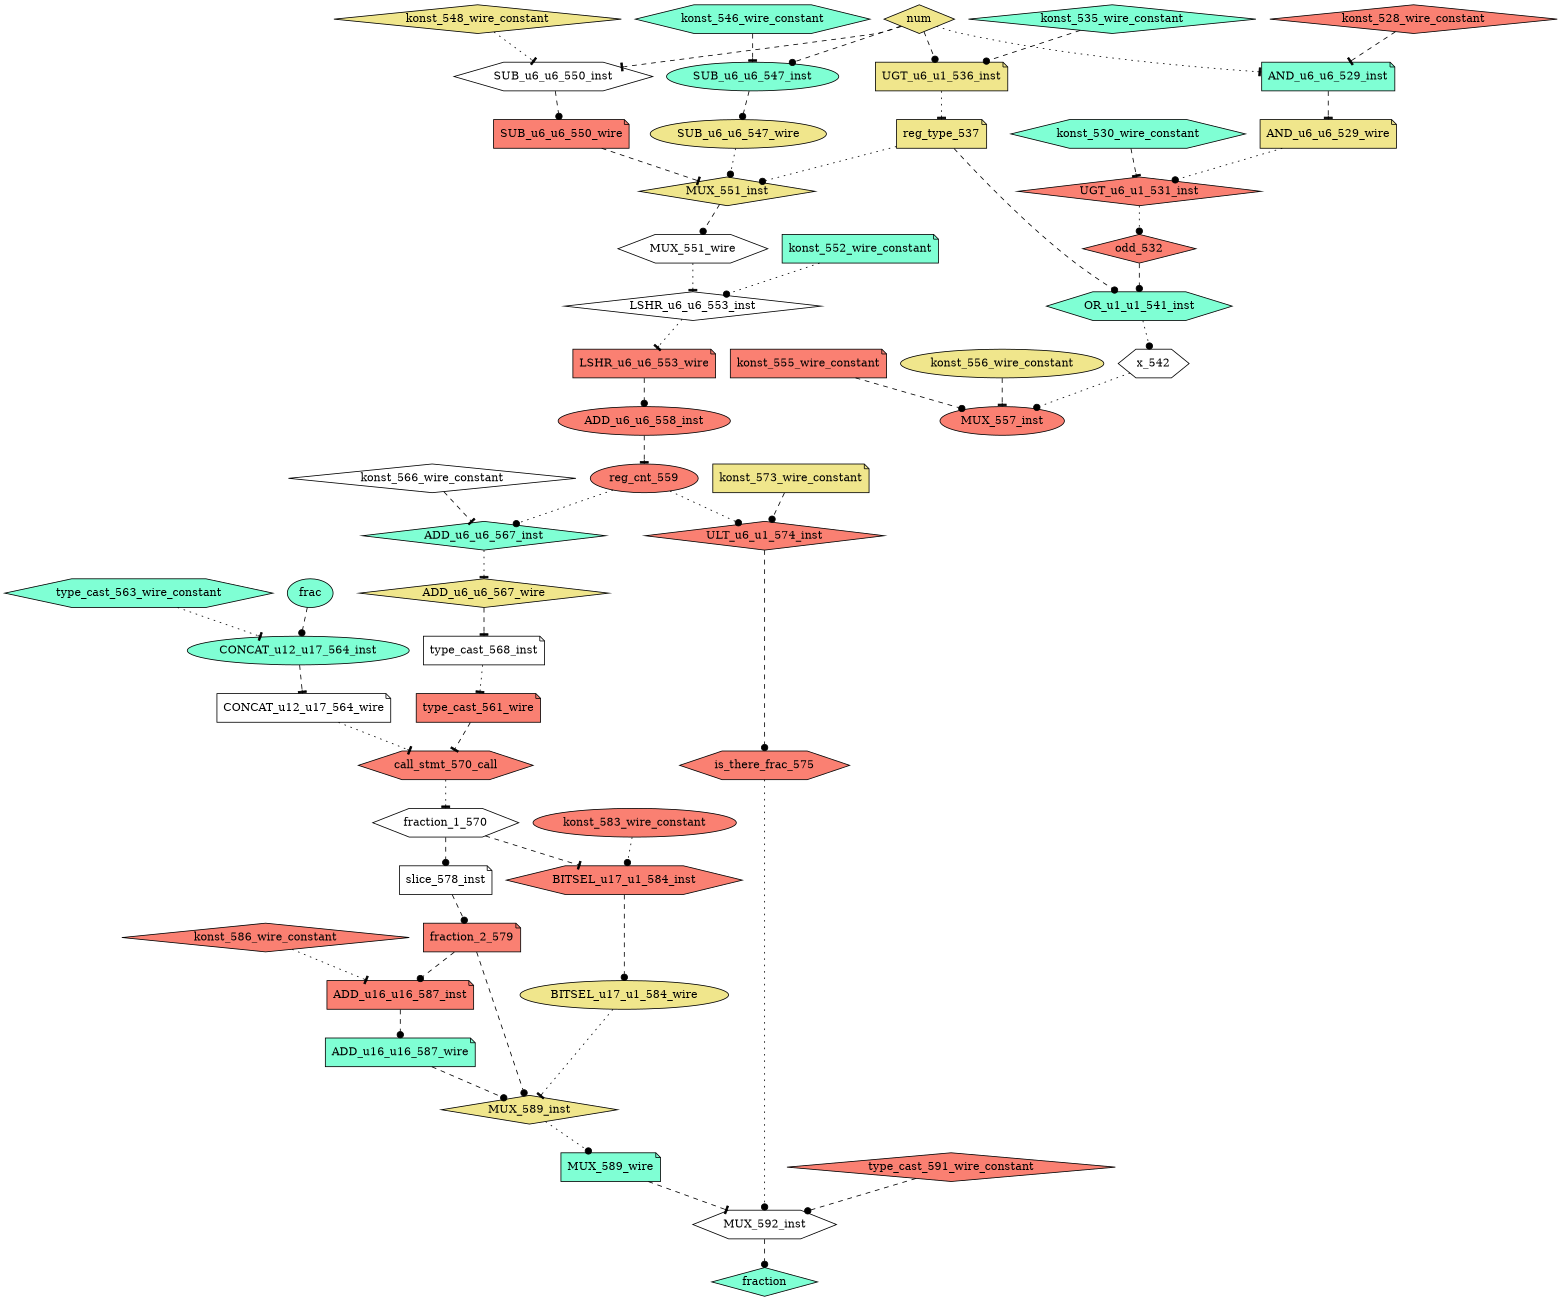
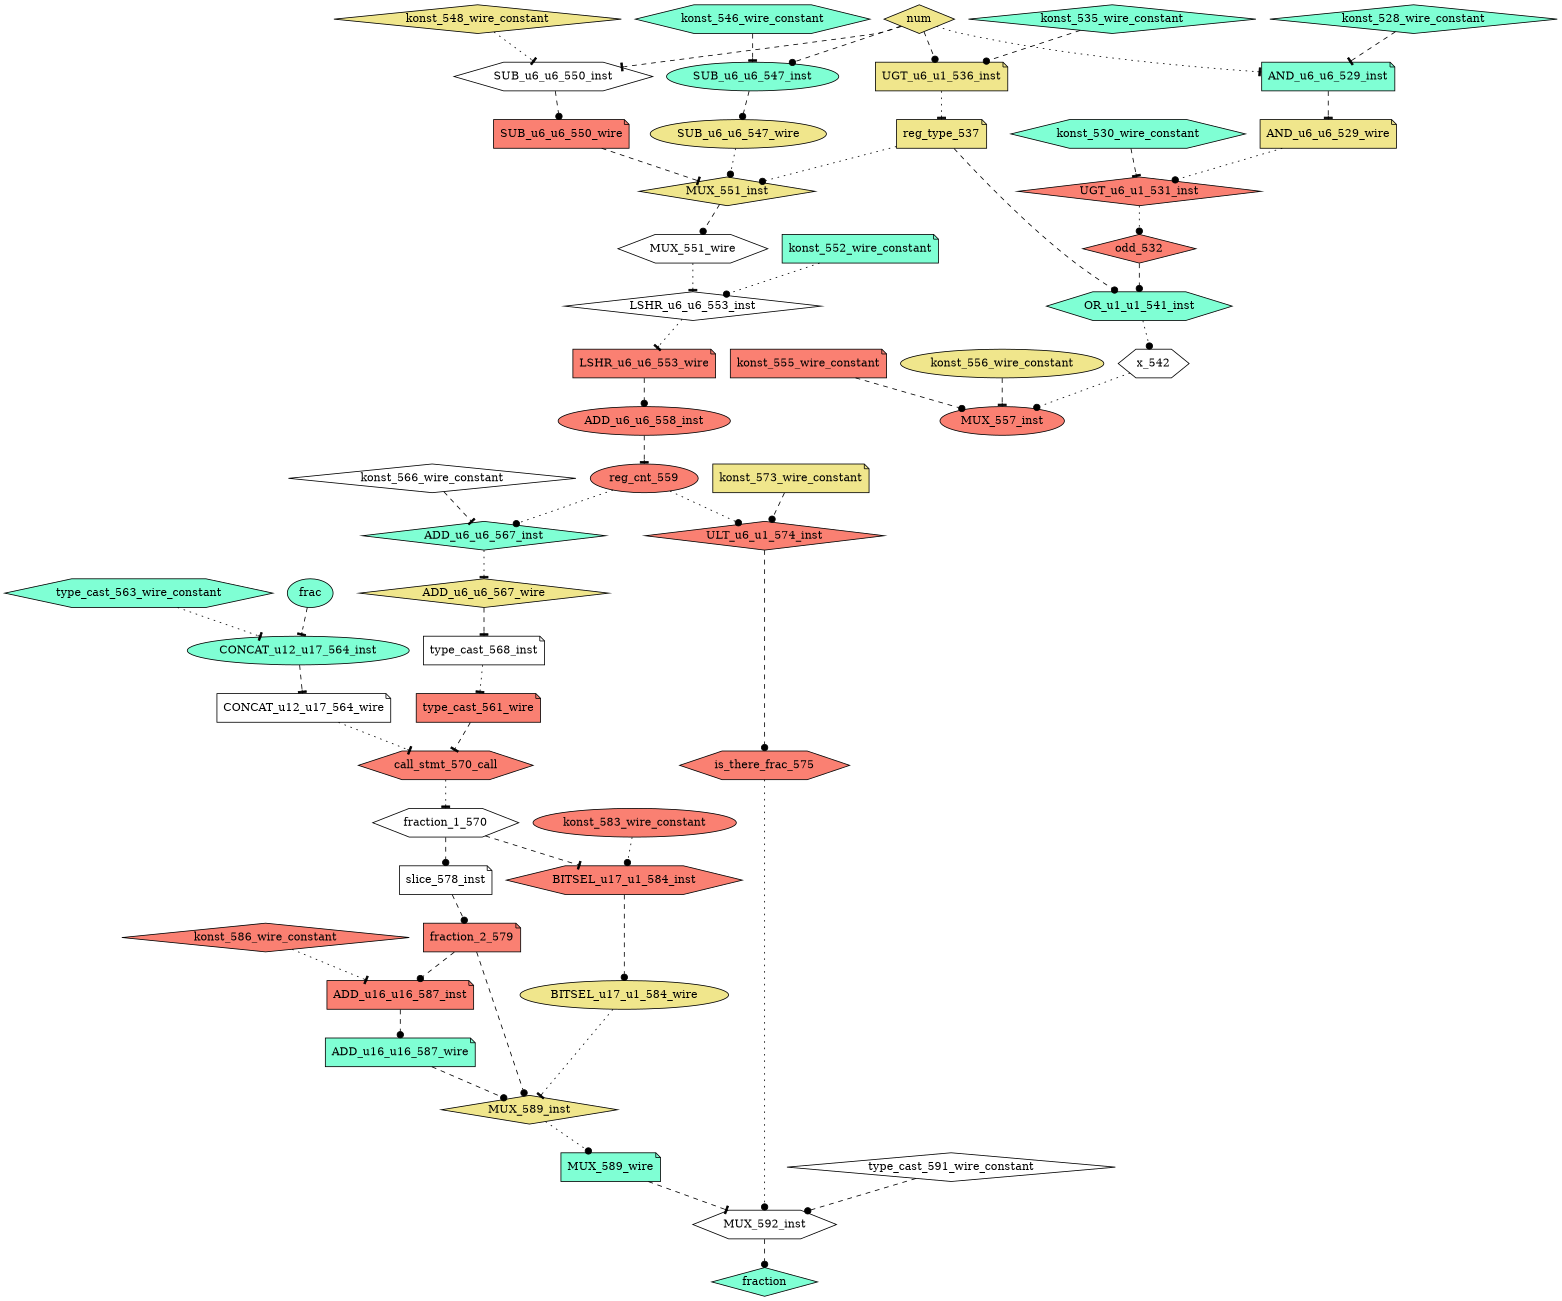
  digraph {
    node [fillcolor=salmon shape=note style=filled]
    edge [arrowhead=dot style=dashed]
    ADD_u16_u16_587_wire [fillcolor=aquamarine]
    MUX_589_inst [fillcolor=khaki shape=diamond]
    MUX_589_wire [fillcolor=aquamarine]
    ADD_u6_u6_567_wire [fillcolor=khaki shape=diamond]
    type_cast_568_inst [fillcolor=white]
    n6 [label=type_cast_561_wire]
    AND_u6_u6_529_wire [fillcolor=khaki]
    UGT_u6_u1_531_inst [shape=diamond]
    odd_532 [shape=diamond]
    BITSEL_u17_u1_584_wire [fillcolor=khaki shape=ellipse]
    CONCAT_u12_u17_564_wire [fillcolor=white]
    call_stmt_570_call [shape=hexagon]
    fraction_1_570 [fillcolor=white shape=hexagon]
    ADD_u6_u6_558_inst [shape=ellipse]
    LSHR_u6_u6_553_wire
    reg_cnt_559 [shape=ellipse]
    MUX_551_wire [fillcolor=white shape=hexagon]
    LSHR_u6_u6_553_inst [fillcolor=white shape=diamond]
    MUX_592_inst [fillcolor=white shape=hexagon]
    fraction [fillcolor=aquamarine shape=diamond]
    SUB_u6_u6_547_wire [fillcolor=khaki shape=ellipse]
    MUX_551_inst [fillcolor=khaki shape=diamond]
    SUB_u6_u6_550_wire
    BITSEL_u17_u1_584_inst [shape=hexagon]
    slice_578_inst [fillcolor=white]
    fraction_2_579
    ADD_u16_u16_587_inst
    is_there_frac_575 [shape=hexagon]
-   konst_528_wire_constant [shape=diamond]
+   konst_528_wire_constant [fillcolor=aquamarine shape=diamond]
    AND_u6_u6_529_inst [fillcolor=aquamarine]
    konst_530_wire_constant [fillcolor=aquamarine shape=hexagon]
    konst_535_wire_constant [fillcolor=aquamarine shape=diamond]
    UGT_u6_u1_536_inst [fillcolor=khaki]
    reg_type_537 [fillcolor=khaki]
    konst_546_wire_constant [fillcolor=aquamarine shape=hexagon]
    SUB_u6_u6_547_inst [fillcolor=aquamarine shape=ellipse]
    konst_548_wire_constant [fillcolor=khaki shape=diamond]
    SUB_u6_u6_550_inst [fillcolor=white shape=hexagon]
    konst_552_wire_constant [fillcolor=aquamarine]
    MUX_557_inst [shape=ellipse]
    konst_555_wire_constant
    konst_556_wire_constant [fillcolor=khaki shape=ellipse]
    konst_566_wire_constant [fillcolor=white shape=diamond]
    ADD_u6_u6_567_inst [fillcolor=aquamarine shape=diamond]
    konst_573_wire_constant [fillcolor=khaki]
    ULT_u6_u1_574_inst [shape=diamond]
    konst_583_wire_constant [shape=ellipse]
    konst_586_wire_constant [shape=diamond]
    OR_u1_u1_541_inst [fillcolor=aquamarine shape=hexagon]
    x_542 [fillcolor=white shape=hexagon]
    type_cast_563_wire_constant [fillcolor=aquamarine shape=hexagon]
    CONCAT_u12_u17_564_inst [fillcolor=aquamarine shape=ellipse]
-   type_cast_591_wire_constant [shape=diamond]
+   type_cast_591_wire_constant [fillcolor=white shape=diamond]
    num [fillcolor=khaki shape=diamond]
    frac [fillcolor=aquamarine shape=ellipse]
    ADD_u16_u16_587_wire -> MUX_589_inst
    MUX_589_inst -> MUX_589_wire [style=dotted]
    MUX_589_wire -> MUX_592_inst [arrowhead=tee]
    ADD_u6_u6_567_wire -> type_cast_568_inst [arrowhead=tee]
    type_cast_568_inst -> n6 [arrowhead=tee style=dotted]
    n6 -> call_stmt_570_call [arrowhead=tee]
    AND_u6_u6_529_wire -> UGT_u6_u1_531_inst [style=dotted]
    UGT_u6_u1_531_inst -> odd_532 [style=dotted]
    odd_532 -> OR_u1_u1_541_inst
    BITSEL_u17_u1_584_wire -> MUX_589_inst [arrowhead=tee style=dotted]
    CONCAT_u12_u17_564_wire -> call_stmt_570_call [arrowhead=tee style=dotted]
    call_stmt_570_call -> fraction_1_570 [arrowhead=tee style=dotted]
    fraction_1_570 -> BITSEL_u17_u1_584_inst [arrowhead=tee]
    fraction_1_570 -> slice_578_inst
    ADD_u6_u6_558_inst -> reg_cnt_559 [arrowhead=tee]
    LSHR_u6_u6_553_wire -> ADD_u6_u6_558_inst
    reg_cnt_559 -> ADD_u6_u6_567_inst [style=dotted]
    reg_cnt_559 -> ULT_u6_u1_574_inst [style=dotted]
    MUX_551_wire -> LSHR_u6_u6_553_inst [arrowhead=tee style=dotted]
    LSHR_u6_u6_553_inst -> LSHR_u6_u6_553_wire [arrowhead=tee style=dotted]
    MUX_592_inst -> fraction
    SUB_u6_u6_547_wire -> MUX_551_inst [style=dotted]
    MUX_551_inst -> MUX_551_wire
    SUB_u6_u6_550_wire -> MUX_551_inst [arrowhead=tee]
    BITSEL_u17_u1_584_inst -> BITSEL_u17_u1_584_wire
    slice_578_inst -> fraction_2_579
    fraction_2_579 -> MUX_589_inst
    fraction_2_579 -> ADD_u16_u16_587_inst
    ADD_u16_u16_587_inst -> ADD_u16_u16_587_wire
    is_there_frac_575 -> MUX_592_inst [style=dotted]
    konst_528_wire_constant -> AND_u6_u6_529_inst [arrowhead=tee]
    AND_u6_u6_529_inst -> AND_u6_u6_529_wire [arrowhead=tee]
    konst_530_wire_constant -> UGT_u6_u1_531_inst [arrowhead=tee]
    konst_535_wire_constant -> UGT_u6_u1_536_inst
    UGT_u6_u1_536_inst -> reg_type_537 [arrowhead=tee style=dotted]
    reg_type_537 -> MUX_551_inst [style=dotted]
    reg_type_537 -> OR_u1_u1_541_inst
    konst_546_wire_constant -> SUB_u6_u6_547_inst [arrowhead=tee]
    SUB_u6_u6_547_inst -> SUB_u6_u6_547_wire
    konst_548_wire_constant -> SUB_u6_u6_550_inst [arrowhead=tee style=dotted]
    SUB_u6_u6_550_inst -> SUB_u6_u6_550_wire
    konst_552_wire_constant -> LSHR_u6_u6_553_inst [style=dotted]
    konst_555_wire_constant -> MUX_557_inst
    konst_556_wire_constant -> MUX_557_inst [arrowhead=tee]
    konst_566_wire_constant -> ADD_u6_u6_567_inst [arrowhead=tee]
    ADD_u6_u6_567_inst -> ADD_u6_u6_567_wire [arrowhead=tee style=dotted]
    konst_573_wire_constant -> ULT_u6_u1_574_inst
    ULT_u6_u1_574_inst -> is_there_frac_575
    konst_583_wire_constant -> BITSEL_u17_u1_584_inst [style=dotted]
    konst_586_wire_constant -> ADD_u16_u16_587_inst [arrowhead=tee style=dotted]
    OR_u1_u1_541_inst -> x_542 [style=dotted]
    x_542 -> MUX_557_inst [style=dotted]
    type_cast_563_wire_constant -> CONCAT_u12_u17_564_inst [arrowhead=tee style=dotted]
    CONCAT_u12_u17_564_inst -> CONCAT_u12_u17_564_wire [arrowhead=tee]
    type_cast_591_wire_constant -> MUX_592_inst
    num -> AND_u6_u6_529_inst [arrowhead=tee style=dotted]
    num -> UGT_u6_u1_536_inst
    num -> SUB_u6_u6_547_inst
    num -> SUB_u6_u6_550_inst [arrowhead=tee]
-   frac -> CONCAT_u12_u17_564_inst
+   frac -> CONCAT_u12_u17_564_inst [arrowhead=tee]
  }
